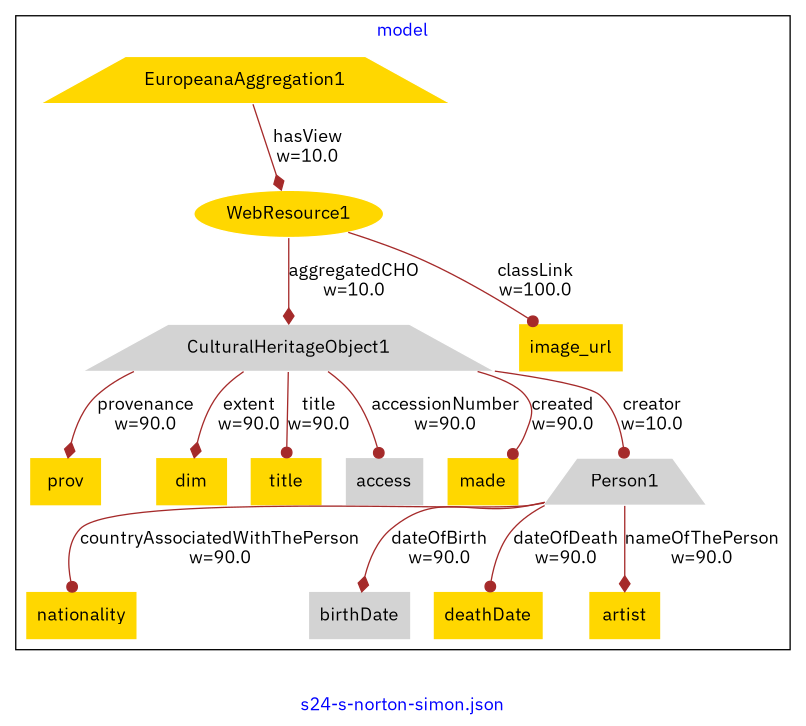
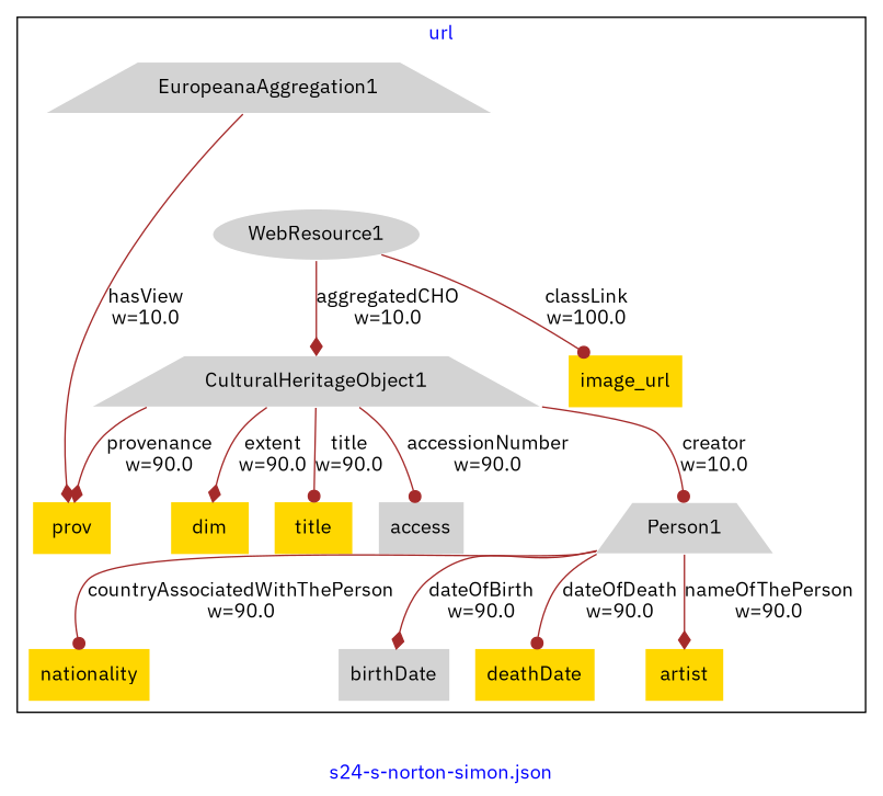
  digraph {
    fontcolor=blue
    fontname="IBM Plex Sans"
    label="s24-s-norton-simon.json"
    remincross=true
    node [fillcolor=gold fontname="IBM Plex Sans" shape=plaintext style=filled]
    edge [arrowhead=dot color=brown fontcolor=black fontname="IBM Plex Sans"]
    n1 [color=white fillcolor=lightgray label="CulturalHeritageObject1\n" shape=trapezium]
-   n2 [label="made\n"]
    n3 [color=white fillcolor=lightgray label="Person1\n" shape=trapezium]
    n4 [label="dim\n"]
    n5 [label="prov\n"]
    n6 [label="title\n"]
    n7 [fillcolor=lightgray label="access\n"]
    n8 [label="nationality\n"]
    n9 [fillcolor=lightgray label="birthDate\n"]
    n10 [label="deathDate\n"]
    n11 [label="artist\n"]
-   n12 [color=white label="EuropeanaAggregation1\n" shape=trapezium]
-   n13 [color=white label="WebResource1\n" shape=ellipse]
+   n12 [color=white fillcolor=lightgray label="EuropeanaAggregation1\n" shape=trapezium]
+   n13 [color=white fillcolor=lightgray label="WebResource1\n" shape=ellipse]
    n14 [label="image_url\n"]
    subgraph cluster_1 {
-     label=model
+     label=url
      n1
-     n2
      n3
      n4
      n5
      n6
      n7
      n8
      n9
      n10
      n11
      n12
      n13
      n14
    }
-   n1 -> n2 [label="created\nw=90.0"]
    n1 -> n3 [label="creator\nw=10.0"]
    n1 -> n4 [arrowhead=diamond label="extent\nw=90.0"]
    n1 -> n5 [arrowhead=diamond label="provenance\nw=90.0"]
    n1 -> n6 [label="title\nw=90.0"]
    n1 -> n7 [label="accessionNumber\nw=90.0"]
    n3 -> n8 [label="countryAssociatedWithThePerson\nw=90.0"]
    n3 -> n9 [arrowhead=diamond label="dateOfBirth\nw=90.0"]
    n3 -> n10 [label="dateOfDeath\nw=90.0"]
    n3 -> n11 [arrowhead=diamond label="nameOfThePerson\nw=90.0"]
-   n12 -> n13 [arrowhead=diamond label="hasView\nw=10.0"]
+   n12 -> n5 [arrowhead=diamond label="hasView\nw=10.0"]
    n13 -> n1 [arrowhead=diamond label="aggregatedCHO\nw=10.0"]
    n13 -> n14 [label="classLink\nw=100.0"]
  }
